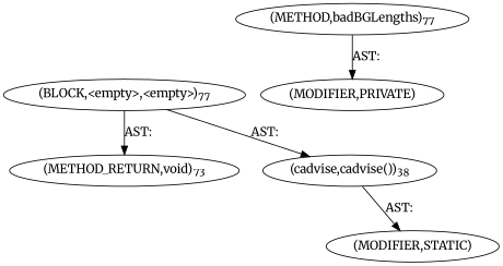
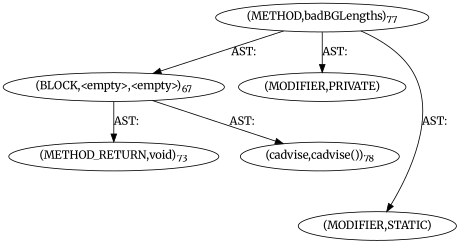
  digraph {
    fontname=Merriweather
    node [fontname=Merriweather]
    edge [fontname=Merriweather]
    n1 [label=<(METHOD,badBGLengths)<SUB>77</SUB>>]
-   n2 [label=<(BLOCK,&lt;empty&gt;,&lt;empty&gt;)<SUB>77</SUB>>]
+   n2 [label=<(BLOCK,&lt;empty&gt;,&lt;empty&gt;)<SUB>67</SUB>>]
    n3 [label=<(MODIFIER,PRIVATE)>]
    n4 [label=<(MODIFIER,STATIC)>]
    n5 [label=<(METHOD_RETURN,void)<SUB>73</SUB>>]
-   n6 [label=<(cadvise,cadvise())<SUB>38</SUB>>]
+   n6 [label=<(cadvise,cadvise())<SUB>78</SUB>>]
+   n1 -> n2 [label="AST: "]
    n1 -> n3 [label="AST: "]
-   n6 -> n4 [label="AST: "]
+   n1 -> n4 [label="AST: "]
    n2 -> n5 [label="AST: "]
    n2 -> n6 [label="AST: "]
  }
